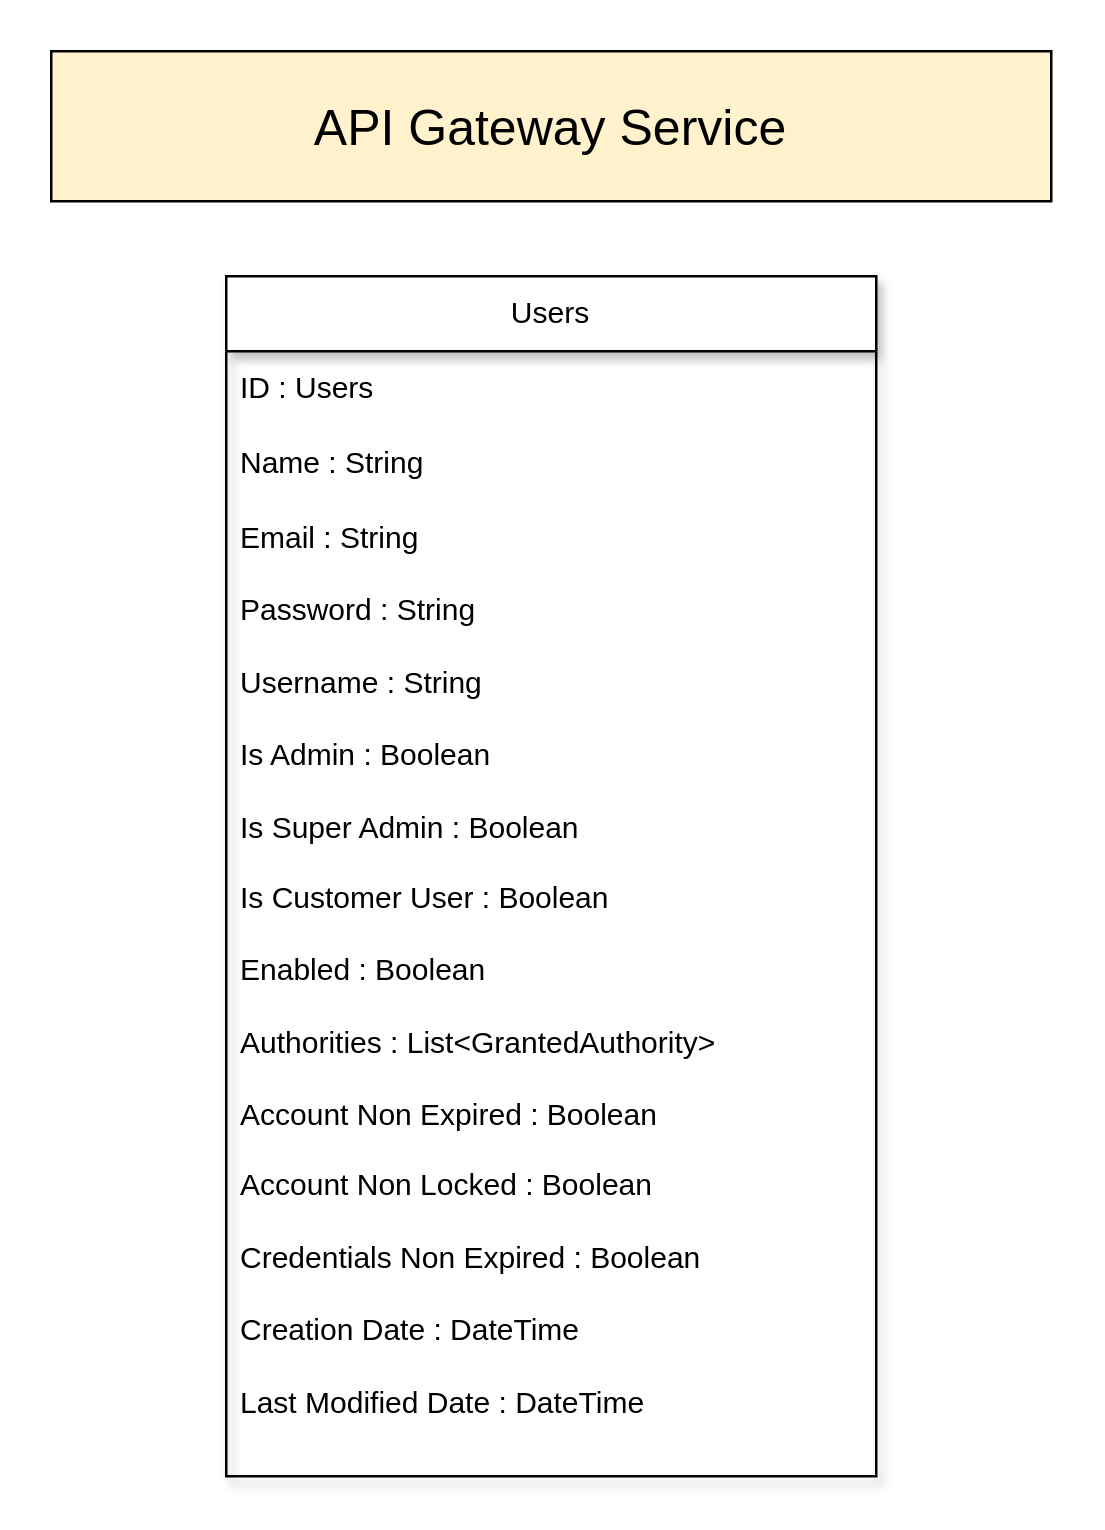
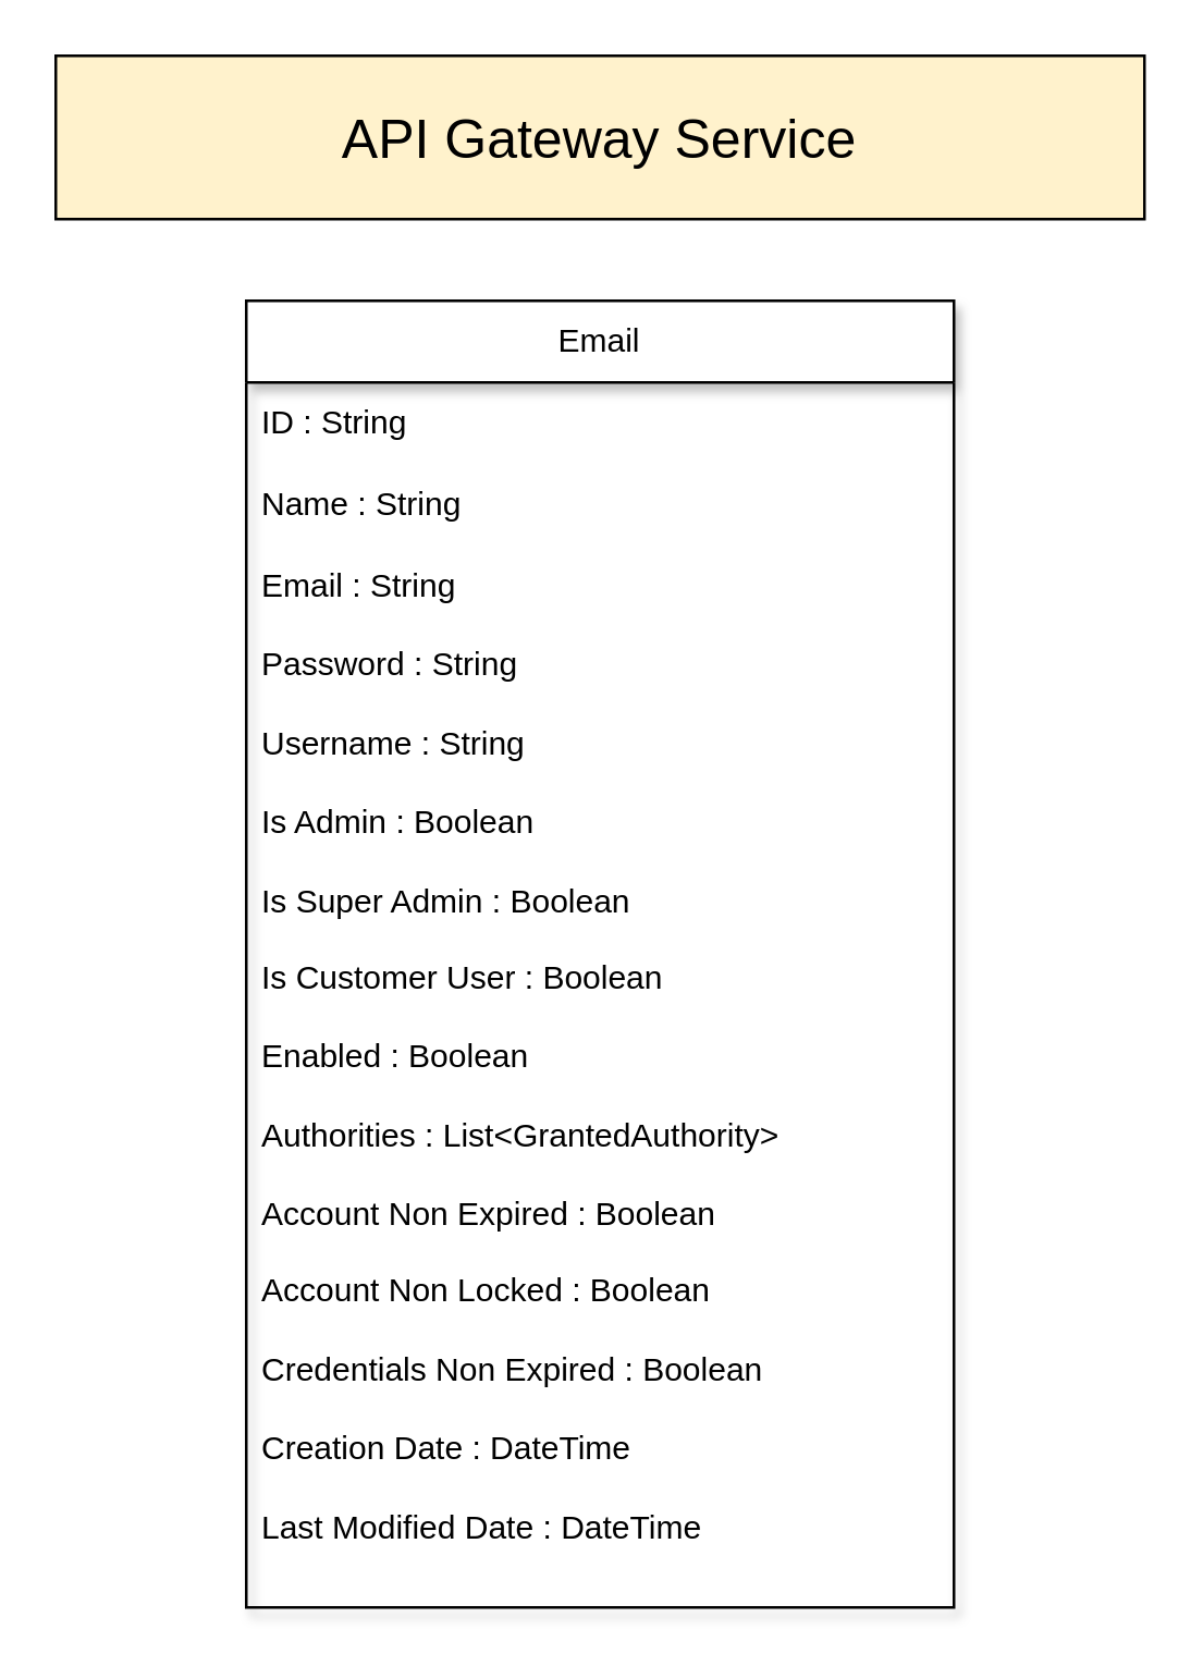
  <mxCell id="0" />
  <mxCell id="1" parent="0" />
  <mxCell id="2" value="&lt;font style=&quot;font-size: 20px;&quot;&gt;API Gateway Service&lt;/font&gt;" style="rounded=0;whiteSpace=wrap;html=1;fillColor=#fff2cc;" vertex="1" parent="1"><mxGeometry x="20" y="20" width="400" height="60" as="geometry" /></mxCell>
- <mxCell id="3" value="Users" style="swimlane;fontStyle=0;childLayout=stackLayout;horizontal=1;startSize=30;horizontalStack=0;resizeParent=1;resizeParentMax=0;resizeLast=0;collapsible=1;marginBottom=0;whiteSpace=wrap;html=1;shadow=1;" vertex="1" parent="1"><mxGeometry x="90" y="110" width="260" height="480" as="geometry" /></mxCell>
- <mxCell id="4" value="ID : Users" style="text;strokeColor=none;fillColor=none;align=left;verticalAlign=middle;spacingLeft=4;spacingRight=4;overflow=hidden;points=[[0,0.5],[1,0.5]];portConstraint=eastwest;rotatable=0;whiteSpace=wrap;html=1;" vertex="1" parent="3"><mxGeometry y="30" width="260" height="30" as="geometry" /></mxCell>
+ <mxCell id="3" value="Email" style="swimlane;fontStyle=0;childLayout=stackLayout;horizontal=1;startSize=30;horizontalStack=0;resizeParent=1;resizeParentMax=0;resizeLast=0;collapsible=1;marginBottom=0;whiteSpace=wrap;html=1;shadow=1;" vertex="1" parent="1"><mxGeometry x="90" y="110" width="260" height="480" as="geometry" /></mxCell>
+ <mxCell id="4" value="ID : String" style="text;strokeColor=none;fillColor=none;align=left;verticalAlign=middle;spacingLeft=4;spacingRight=4;overflow=hidden;points=[[0,0.5],[1,0.5]];portConstraint=eastwest;rotatable=0;whiteSpace=wrap;html=1;" vertex="1" parent="3"><mxGeometry y="30" width="260" height="30" as="geometry" /></mxCell>
  <mxCell id="5" value="Name : String" style="text;strokeColor=none;fillColor=none;align=left;verticalAlign=middle;spacingLeft=4;spacingRight=4;overflow=hidden;points=[[0,0.5],[1,0.5]];portConstraint=eastwest;rotatable=0;whiteSpace=wrap;html=1;" vertex="1" parent="3"><mxGeometry y="60" width="260" height="30" as="geometry" /></mxCell>
  <mxCell id="6" value="Email : String&lt;div&gt;&lt;br&gt;&lt;/div&gt;&lt;div&gt;Password : String&lt;/div&gt;&lt;div&gt;&lt;br&gt;&lt;/div&gt;&lt;div&gt;Username : String&lt;/div&gt;&lt;div&gt;&lt;br&gt;&lt;/div&gt;&lt;div&gt;Is Admin : Boolean&lt;/div&gt;&lt;div&gt;&lt;br&gt;&lt;/div&gt;&lt;div&gt;Is Super Admin : Boolean&lt;/div&gt;&lt;div&gt;&lt;br&gt;&lt;/div&gt;&lt;div&gt;Is Customer User : Boolean&lt;/div&gt;&lt;div&gt;&lt;br&gt;&lt;/div&gt;&lt;div&gt;Enabled : Boolean&lt;/div&gt;&lt;div&gt;&lt;br&gt;&lt;/div&gt;&lt;div&gt;Authorities : List&amp;lt;GrantedAuthority&amp;gt;&lt;/div&gt;&lt;div&gt;&lt;br&gt;&lt;/div&gt;&lt;div&gt;Account Non Expired : Boolean&lt;/div&gt;&lt;div&gt;&lt;br&gt;&lt;/div&gt;&lt;div&gt;Account Non Locked : Boolean&lt;/div&gt;&lt;div&gt;&lt;br&gt;&lt;/div&gt;&lt;div&gt;Credentials Non Expired : Boolean&lt;/div&gt;&lt;div&gt;&lt;br&gt;&lt;/div&gt;&lt;div&gt;Creation Date : DateTime&lt;/div&gt;&lt;div&gt;&lt;br&gt;&lt;/div&gt;&lt;div&gt;Last Modified Date : DateTime&lt;/div&gt;&lt;div&gt;&lt;br&gt;&lt;/div&gt;" style="text;strokeColor=none;fillColor=none;align=left;verticalAlign=middle;spacingLeft=4;spacingRight=4;overflow=hidden;points=[[0,0.5],[1,0.5]];portConstraint=eastwest;rotatable=0;whiteSpace=wrap;html=1;" vertex="1" parent="3"><mxGeometry y="90" width="260" height="390" as="geometry" /></mxCell>
